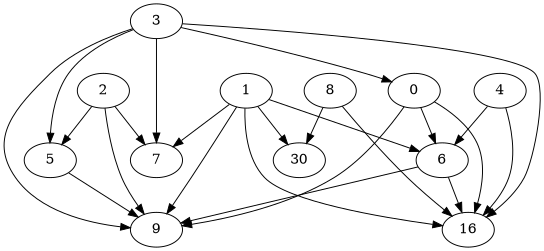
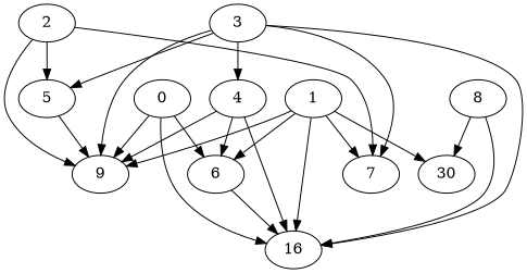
  digraph {
    3
    4
    9
    n4 [label=16]
    5
    7
    6
    2
    1
    n10 [label=30]
    0
    8
-   3 -> 0
+   3 -> 4
    3 -> 9
    3 -> n4
    3 -> 5
    3 -> 7
-   6 -> 9
+   4 -> 9
    4 -> n4
    4 -> 6
    5 -> 9
    6 -> n4
    2 -> 9
    2 -> 5
    2 -> 7
    1 -> 9
    1 -> n4
    1 -> 7
    1 -> 6
    1 -> n10
    0 -> 9
    0 -> n4
    0 -> 6
    8 -> n4
    8 -> n10
  }
